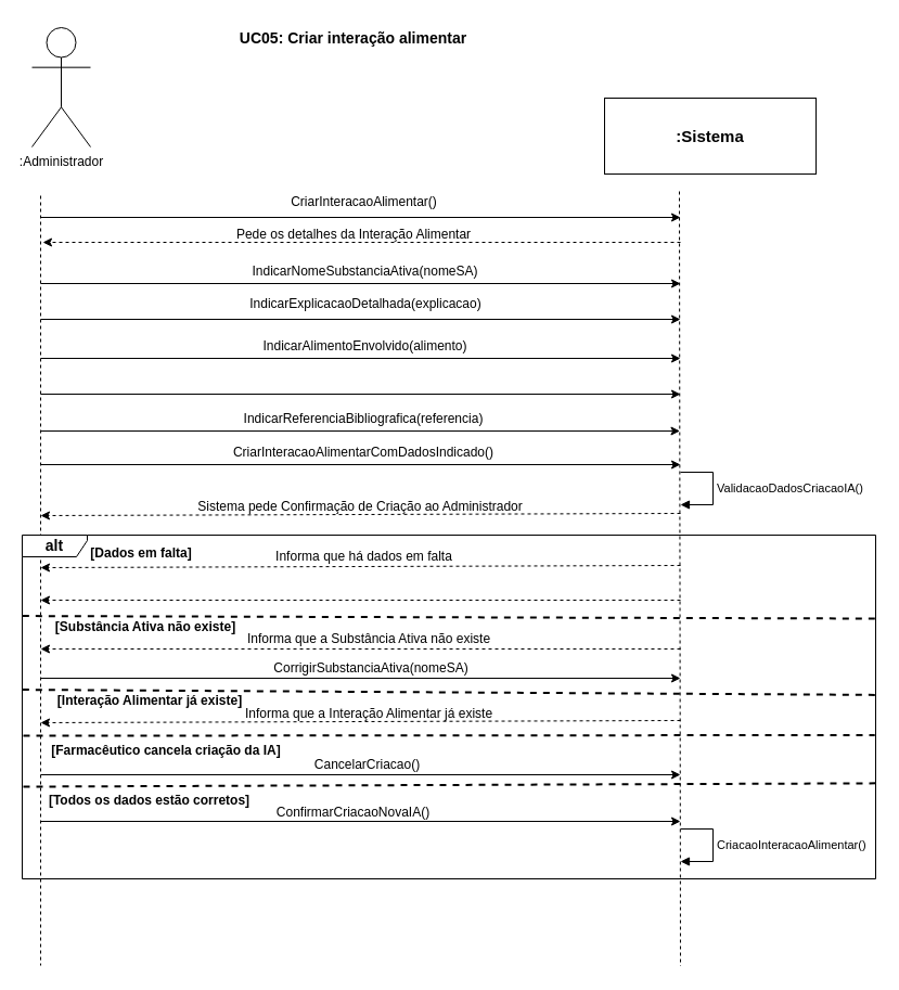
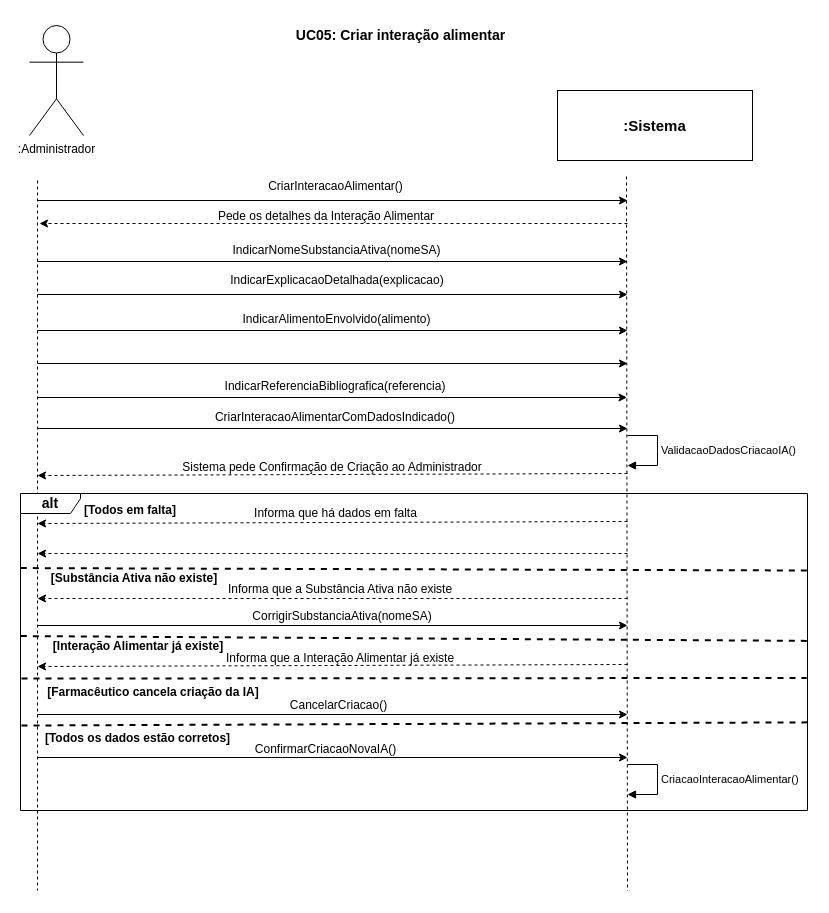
  <mxCell id="0" />
  <mxCell id="1" parent="0" />
- <mxCell id="2" value="UC05: Criar interação alimentar" style="text;html=1;strokeColor=none;fillColor=none;align=center;verticalAlign=middle;whiteSpace=wrap;rounded=0;fontSize=14;fontStyle=1" parent="1" vertex="1"><mxGeometry x="212" y="20" width="227" height="30" as="geometry" /></mxCell>
+ <mxCell id="2" value="UC05: Criar interação alimentar" style="text;html=1;strokeColor=none;fillColor=none;align=center;verticalAlign=middle;whiteSpace=wrap;rounded=0;fontSize=14;fontStyle=1" parent="1" vertex="1"><mxGeometry x="287" y="20" width="227" height="30" as="geometry" /></mxCell>
  <mxCell id="3" value=":Administrador" style="shape=umlActor;verticalLabelPosition=bottom;verticalAlign=top;html=1;outlineConnect=0;" parent="1" vertex="1"><mxGeometry x="29" y="25" width="54" height="110" as="geometry" /></mxCell>
  <mxCell id="4" value=":Sistema" style="rounded=0;whiteSpace=wrap;html=1;strokeWidth=1;fontSize=15;fontStyle=1" parent="1" vertex="1"><mxGeometry x="557" y="90" width="195" height="70" as="geometry" /></mxCell>
  <mxCell id="5" value="" style="endArrow=none;dashed=1;html=1;rounded=0;" parent="1" edge="1"><mxGeometry width="50" height="50" relative="1" as="geometry"><mxPoint x="37" y="180" as="sourcePoint" /><mxPoint x="37" y="890" as="targetPoint" /></mxGeometry></mxCell>
  <mxCell id="6" value="" style="endArrow=none;dashed=1;html=1;rounded=0;" parent="1" edge="1"><mxGeometry width="50" height="50" relative="1" as="geometry"><mxPoint x="626" y="176" as="sourcePoint" /><mxPoint x="627" y="890.444" as="targetPoint" /></mxGeometry></mxCell>
  <mxCell id="7" value="" style="endArrow=classic;html=1;rounded=0;" parent="1" edge="1"><mxGeometry width="50" height="50" relative="1" as="geometry"><mxPoint x="37" y="200" as="sourcePoint" /><mxPoint x="627" y="200" as="targetPoint" /></mxGeometry></mxCell>
  <mxCell id="8" value="CriarInteracaoAlimentar()" style="text;html=1;strokeColor=none;fillColor=none;align=center;verticalAlign=middle;whiteSpace=wrap;rounded=0;" parent="1" vertex="1"><mxGeometry x="265.5" y="171" width="139" height="30" as="geometry" /></mxCell>
  <mxCell id="9" value="" style="endArrow=classic;html=1;rounded=0;dashed=1;" parent="1" edge="1"><mxGeometry width="50" height="50" relative="1" as="geometry"><mxPoint x="627" y="223" as="sourcePoint" /><mxPoint x="39" y="223" as="targetPoint" /></mxGeometry></mxCell>
  <mxCell id="10" value="Pede os detalhes da Interação Alimentar" style="text;html=1;strokeColor=none;fillColor=none;align=center;verticalAlign=middle;whiteSpace=wrap;rounded=0;" parent="1" vertex="1"><mxGeometry x="206.75" y="201" width="237.5" height="30" as="geometry" /></mxCell>
  <mxCell id="11" value="&lt;b&gt;&lt;font style=&quot;font-size: 14px;&quot;&gt;alt&lt;/font&gt;&lt;/b&gt;" style="shape=umlFrame;whiteSpace=wrap;html=1;pointerEvents=0;width=60;height=20;" parent="1" vertex="1"><mxGeometry x="20" y="493" width="787" height="317" as="geometry" /></mxCell>
- <mxCell id="12" value="[Dados em falta]" style="text;html=1;strokeColor=none;fillColor=none;align=center;verticalAlign=middle;whiteSpace=wrap;rounded=0;fontStyle=1;fontSize=12;" parent="1" vertex="1"><mxGeometry x="75" y="495" width="110" height="30" as="geometry" /></mxCell>
+ <mxCell id="12" value="[Todos em falta]" style="text;html=1;strokeColor=none;fillColor=none;align=center;verticalAlign=middle;whiteSpace=wrap;rounded=0;fontStyle=1;fontSize=12;" parent="1" vertex="1"><mxGeometry x="75" y="495" width="110" height="30" as="geometry" /></mxCell>
  <mxCell id="13" value="" style="endArrow=classic;html=1;rounded=0;" parent="1" edge="1"><mxGeometry width="50" height="50" relative="1" as="geometry"><mxPoint x="37" y="261" as="sourcePoint" /><mxPoint x="627" y="261" as="targetPoint" /></mxGeometry></mxCell>
  <mxCell id="14" value="" style="endArrow=classic;html=1;rounded=0;dashed=1;" parent="1" edge="1"><mxGeometry width="50" height="50" relative="1" as="geometry"><mxPoint x="627" y="473" as="sourcePoint" /><mxPoint x="37" y="475" as="targetPoint" /></mxGeometry></mxCell>
  <mxCell id="15" value="Sistema pede Confirmação de Criação ao Administrador" style="text;html=1;strokeColor=none;fillColor=none;align=center;verticalAlign=middle;whiteSpace=wrap;rounded=0;" parent="1" vertex="1"><mxGeometry x="177" y="452" width="310" height="30" as="geometry" /></mxCell>
  <mxCell id="16" value="IndicarNomeSubstanciaAtiva(nomeSA)" style="text;html=1;strokeColor=none;fillColor=none;align=center;verticalAlign=middle;whiteSpace=wrap;rounded=0;" parent="1" vertex="1"><mxGeometry x="237" y="235" width="199" height="30" as="geometry" /></mxCell>
  <mxCell id="17" value="" style="endArrow=classic;html=1;rounded=0;" parent="1" edge="1"><mxGeometry width="50" height="50" relative="1" as="geometry"><mxPoint x="37" y="294" as="sourcePoint" /><mxPoint x="627" y="294" as="targetPoint" /></mxGeometry></mxCell>
  <mxCell id="18" value="IndicarExplicacaoDetalhada(explicacao)" style="text;html=1;strokeColor=none;fillColor=none;align=center;verticalAlign=middle;whiteSpace=wrap;rounded=0;" parent="1" vertex="1"><mxGeometry x="225.75" y="265" width="221.5" height="30" as="geometry" /></mxCell>
  <mxCell id="19" value="" style="endArrow=classic;html=1;rounded=0;" parent="1" edge="1"><mxGeometry width="50" height="50" relative="1" as="geometry"><mxPoint x="37" y="330" as="sourcePoint" /><mxPoint x="627" y="330" as="targetPoint" /></mxGeometry></mxCell>
  <mxCell id="20" value="IndicarAlimentoEnvolvido(alimento)" style="text;html=1;strokeColor=none;fillColor=none;align=center;verticalAlign=middle;whiteSpace=wrap;rounded=0;" parent="1" vertex="1"><mxGeometry x="237" y="304" width="199" height="30" as="geometry" /></mxCell>
  <mxCell id="21" value="" style="endArrow=classic;html=1;rounded=0;" parent="1" edge="1"><mxGeometry width="50" height="50" relative="1" as="geometry"><mxPoint x="37" y="363" as="sourcePoint" /><mxPoint x="627" y="363" as="targetPoint" /></mxGeometry></mxCell>
  <mxCell id="22" value="" style="endArrow=classic;html=1;rounded=0;" parent="1" edge="1"><mxGeometry width="50" height="50" relative="1" as="geometry"><mxPoint x="36.5" y="397" as="sourcePoint" /><mxPoint x="626.5" y="397" as="targetPoint" /></mxGeometry></mxCell>
  <mxCell id="23" value="IndicarReferenciaBibliografica(referencia)" style="text;html=1;strokeColor=none;fillColor=none;align=center;verticalAlign=middle;whiteSpace=wrap;rounded=0;" parent="1" vertex="1"><mxGeometry x="219.25" y="371" width="231.5" height="30" as="geometry" /></mxCell>
  <mxCell id="24" value="" style="endArrow=classic;html=1;rounded=0;" parent="1" edge="1"><mxGeometry width="50" height="50" relative="1" as="geometry"><mxPoint x="37" y="428" as="sourcePoint" /><mxPoint x="627" y="428" as="targetPoint" /></mxGeometry></mxCell>
  <mxCell id="25" value="CriarInteracaoAlimentarComDadosIndicado()" style="text;html=1;strokeColor=none;fillColor=none;align=center;verticalAlign=middle;whiteSpace=wrap;rounded=0;" parent="1" vertex="1"><mxGeometry x="205" y="402" width="260" height="30" as="geometry" /></mxCell>
  <mxCell id="26" value="ValidacaoDadosCriacaoIA()" style="html=1;align=left;spacingLeft=2;endArrow=block;rounded=0;edgeStyle=orthogonalEdgeStyle;curved=0;rounded=0;" parent="1" edge="1"><mxGeometry relative="1" as="geometry"><mxPoint x="627" y="435" as="sourcePoint" /><Array as="points"><mxPoint x="657" y="465" /></Array><mxPoint x="627" y="465" as="targetPoint" /></mxGeometry></mxCell>
  <mxCell id="27" value="" style="endArrow=classic;html=1;rounded=0;dashed=1;" parent="1" edge="1"><mxGeometry width="50" height="50" relative="1" as="geometry"><mxPoint x="627" y="521" as="sourcePoint" /><mxPoint x="37" y="523" as="targetPoint" /></mxGeometry></mxCell>
  <mxCell id="28" value="Informa que há dados em falta" style="text;html=1;strokeColor=none;fillColor=none;align=center;verticalAlign=middle;whiteSpace=wrap;rounded=0;" parent="1" vertex="1"><mxGeometry x="235.5" y="498" width="199" height="30" as="geometry" /></mxCell>
  <mxCell id="29" value="" style="endArrow=classic;html=1;rounded=0;dashed=1;" parent="1" edge="1"><mxGeometry width="50" height="50" relative="1" as="geometry"><mxPoint x="627" y="553" as="sourcePoint" /><mxPoint x="37" y="553" as="targetPoint" /></mxGeometry></mxCell>
  <mxCell id="30" value="" style="endArrow=none;dashed=1;html=1;rounded=0;exitX=0.002;exitY=0.383;exitDx=0;exitDy=0;exitPerimeter=0;strokeWidth=2;" parent="1" edge="1"><mxGeometry width="50" height="50" relative="1" as="geometry"><mxPoint x="20.34" y="567.58" as="sourcePoint" /><mxPoint x="807" y="570" as="targetPoint" /></mxGeometry></mxCell>
  <mxCell id="31" value="[Substância Ativa não existe]" style="text;html=1;strokeColor=none;fillColor=none;align=center;verticalAlign=middle;whiteSpace=wrap;rounded=0;fontStyle=1;fontSize=12;" parent="1" vertex="1"><mxGeometry x="49.25" y="563" width="170" height="30" as="geometry" /></mxCell>
  <mxCell id="32" value="" style="endArrow=classic;html=1;rounded=0;dashed=1;" parent="1" edge="1"><mxGeometry width="50" height="50" relative="1" as="geometry"><mxPoint x="627" y="598" as="sourcePoint" /><mxPoint x="37" y="598" as="targetPoint" /></mxGeometry></mxCell>
  <mxCell id="33" value="Informa que a Substância Ativa não existe" style="text;html=1;strokeColor=none;fillColor=none;align=center;verticalAlign=middle;whiteSpace=wrap;rounded=0;" parent="1" vertex="1"><mxGeometry x="225" y="574" width="230" height="30" as="geometry" /></mxCell>
  <mxCell id="34" value="" style="endArrow=classic;html=1;rounded=0;" parent="1" edge="1"><mxGeometry width="50" height="50" relative="1" as="geometry"><mxPoint x="37" y="625" as="sourcePoint" /><mxPoint x="627" y="625" as="targetPoint" /></mxGeometry></mxCell>
  <mxCell id="35" value="CorrigirSubstanciaAtiva(nomeSA)" style="text;html=1;strokeColor=none;fillColor=none;align=center;verticalAlign=middle;whiteSpace=wrap;rounded=0;" parent="1" vertex="1"><mxGeometry x="92" y="601" width="500" height="30" as="geometry" /></mxCell>
  <mxCell id="36" value="" style="endArrow=none;dashed=1;html=1;rounded=0;exitX=0.002;exitY=0.383;exitDx=0;exitDy=0;exitPerimeter=0;entryX=1.003;entryY=0.465;entryDx=0;entryDy=0;entryPerimeter=0;strokeWidth=2;" parent="1" target="11" edge="1"><mxGeometry width="50" height="50" relative="1" as="geometry"><mxPoint x="20.34" y="635.58" as="sourcePoint" /><mxPoint x="689" y="634.02" as="targetPoint" /></mxGeometry></mxCell>
  <mxCell id="37" value="[Interação Alimentar já existe]" style="text;html=1;strokeColor=none;fillColor=none;align=center;verticalAlign=middle;whiteSpace=wrap;rounded=0;fontStyle=1;fontSize=12;" parent="1" vertex="1"><mxGeometry x="49.25" y="631" width="177.75" height="30" as="geometry" /></mxCell>
  <mxCell id="38" value="" style="endArrow=classic;html=1;rounded=0;dashed=1;" parent="1" edge="1"><mxGeometry width="50" height="50" relative="1" as="geometry"><mxPoint x="627" y="664" as="sourcePoint" /><mxPoint x="37" y="666" as="targetPoint" /></mxGeometry></mxCell>
  <mxCell id="39" value="Informa que a Interação Alimentar já existe" style="text;html=1;strokeColor=none;fillColor=none;align=center;verticalAlign=middle;whiteSpace=wrap;rounded=0;" parent="1" vertex="1"><mxGeometry x="216.13" y="643" width="247.75" height="30" as="geometry" /></mxCell>
  <mxCell id="40" value="" style="endArrow=none;dashed=1;html=1;rounded=0;entryX=0.999;entryY=0.582;entryDx=0;entryDy=0;entryPerimeter=0;strokeWidth=2;" parent="1" target="11" edge="1"><mxGeometry width="50" height="50" relative="1" as="geometry"><mxPoint x="21" y="678" as="sourcePoint" /><mxPoint x="690" y="676" as="targetPoint" /></mxGeometry></mxCell>
  <mxCell id="41" value="[Farmacêutico cancela criação da IA]" style="text;html=1;strokeColor=none;fillColor=none;align=center;verticalAlign=middle;whiteSpace=wrap;rounded=0;fontStyle=1;fontSize=12;" parent="1" vertex="1"><mxGeometry x="44.25" y="677" width="217.75" height="30" as="geometry" /></mxCell>
  <mxCell id="42" value="" style="endArrow=classic;html=1;rounded=0;" parent="1" edge="1"><mxGeometry width="50" height="50" relative="1" as="geometry"><mxPoint x="37" y="714" as="sourcePoint" /><mxPoint x="627" y="714" as="targetPoint" /></mxGeometry></mxCell>
  <mxCell id="43" value="CancelarCriacao()" style="text;html=1;strokeColor=none;fillColor=none;align=center;verticalAlign=middle;whiteSpace=wrap;rounded=0;" parent="1" vertex="1"><mxGeometry x="276" y="690" width="125" height="30" as="geometry" /></mxCell>
  <mxCell id="44" value="" style="endArrow=none;dashed=1;html=1;rounded=0;entryX=1;entryY=0.722;entryDx=0;entryDy=0;entryPerimeter=0;strokeWidth=2;" parent="1" target="11" edge="1"><mxGeometry width="50" height="50" relative="1" as="geometry"><mxPoint x="21" y="725" as="sourcePoint" /><mxPoint x="690" y="723" as="targetPoint" /></mxGeometry></mxCell>
  <mxCell id="45" value="[Todos os dados estão corretos]" style="text;html=1;strokeColor=none;fillColor=none;align=center;verticalAlign=middle;whiteSpace=wrap;rounded=0;fontStyle=1;fontSize=12;" parent="1" vertex="1"><mxGeometry x="41.25" y="730" width="192.75" height="15" as="geometry" /></mxCell>
  <mxCell id="46" value="" style="endArrow=classic;html=1;rounded=0;" parent="1" edge="1"><mxGeometry width="50" height="50" relative="1" as="geometry"><mxPoint x="37" y="757" as="sourcePoint" /><mxPoint x="627" y="757" as="targetPoint" /></mxGeometry></mxCell>
  <mxCell id="47" value="ConfirmarCriacaoNovaIA()" style="text;html=1;strokeColor=none;fillColor=none;align=center;verticalAlign=middle;whiteSpace=wrap;rounded=0;" parent="1" vertex="1"><mxGeometry x="250" y="734" width="151" height="30" as="geometry" /></mxCell>
  <mxCell id="48" value="CriacaoInteracaoAlimentar()" style="html=1;align=left;spacingLeft=2;endArrow=block;rounded=0;edgeStyle=orthogonalEdgeStyle;curved=0;rounded=0;" parent="1" edge="1"><mxGeometry relative="1" as="geometry"><mxPoint x="627" y="764" as="sourcePoint" /><Array as="points"><mxPoint x="657" y="794" /></Array><mxPoint x="627" y="794" as="targetPoint" /></mxGeometry></mxCell>
